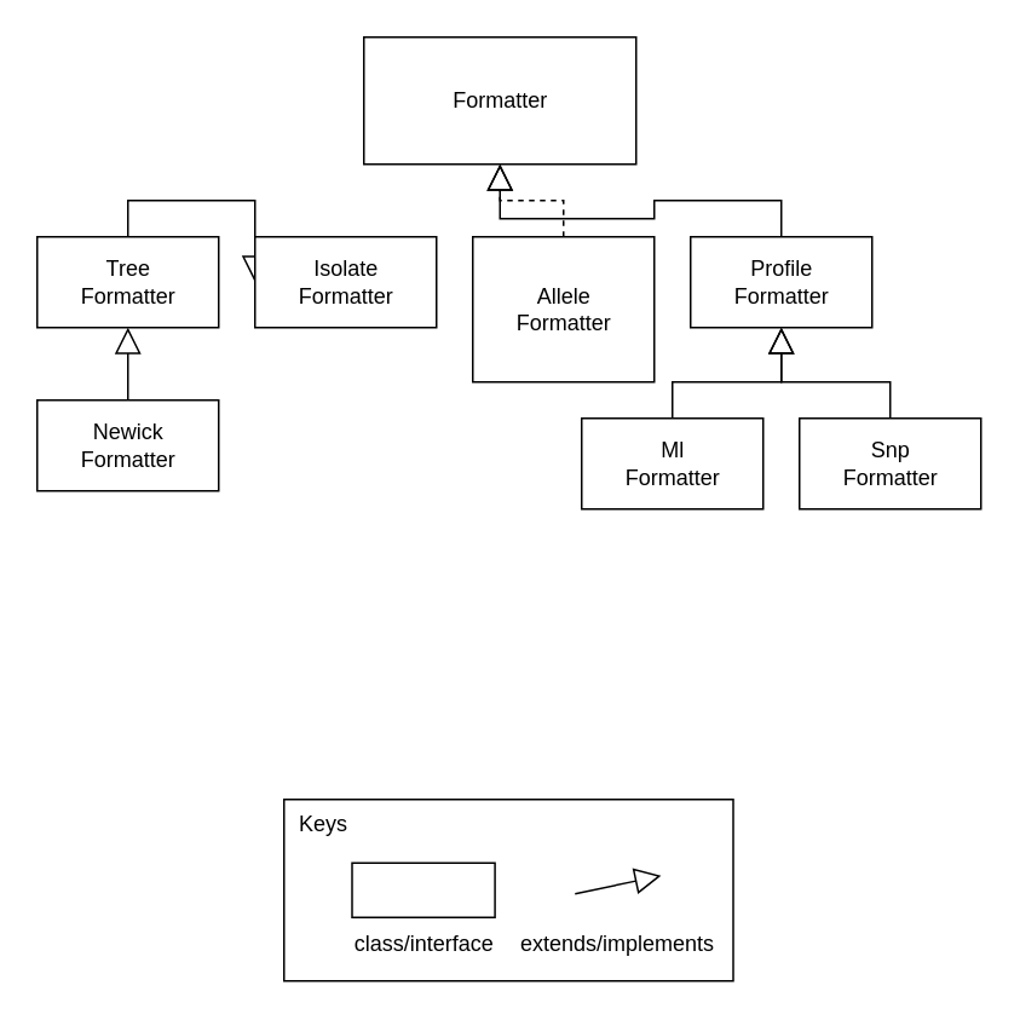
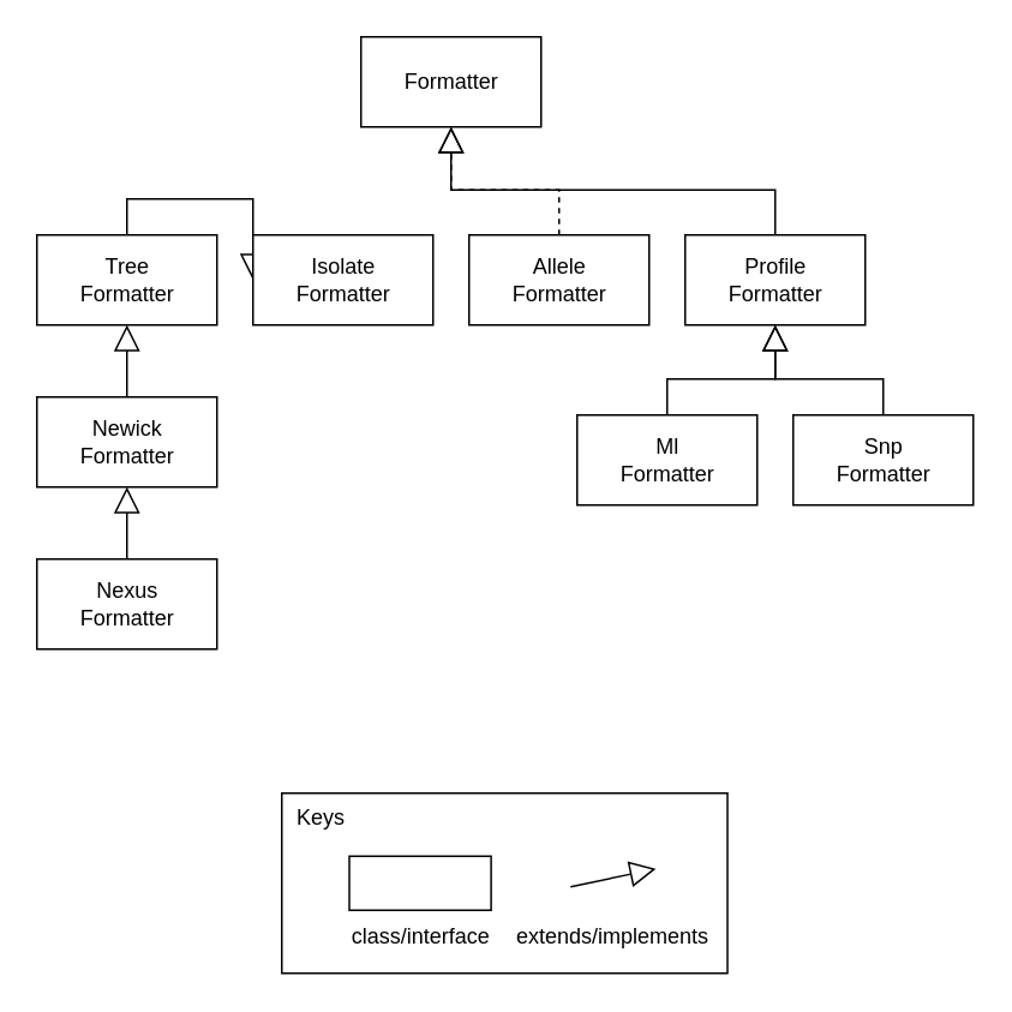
  <mxCell id="0" />
  <mxCell id="1" parent="0" />
- <mxCell id="2" value="Formatter" style="html=1;" parent="1" vertex="1"><mxGeometry x="200" y="20" width="150" height="70" as="geometry" /></mxCell>
+ <mxCell id="2" value="Formatter" style="html=1;" parent="1" vertex="1"><mxGeometry x="200" y="20" width="100" height="50" as="geometry" /></mxCell>
  <mxCell id="3" style="edgeStyle=orthogonalEdgeStyle;rounded=0;orthogonalLoop=1;jettySize=auto;html=1;exitX=0.5;exitY=0;exitDx=0;exitDy=0;endArrow=block;endFill=0;endSize=12;" parent="1" source="4" target="7" edge="1"><mxGeometry relative="1" as="geometry" /></mxCell>
  <mxCell id="4" value="Tree&lt;br&gt;Formatter" style="html=1;" parent="1" vertex="1"><mxGeometry x="20" y="130" width="100" height="50" as="geometry" /></mxCell>
  <mxCell id="5" style="edgeStyle=orthogonalEdgeStyle;rounded=0;orthogonalLoop=1;jettySize=auto;html=1;exitX=0.5;exitY=0;exitDx=0;exitDy=0;entryX=0.5;entryY=1;entryDx=0;entryDy=0;endArrow=block;endFill=0;endSize=12;" parent="1" source="6" target="2" edge="1"><mxGeometry relative="1" as="geometry" /></mxCell>
  <mxCell id="6" value="Profile&lt;br&gt;Formatter" style="html=1;" parent="1" vertex="1"><mxGeometry x="380" y="130" width="100" height="50" as="geometry" /></mxCell>
  <mxCell id="7" value="Isolate&lt;br&gt;Formatter" style="html=1;" parent="1" vertex="1"><mxGeometry x="140" y="130" width="100" height="50" as="geometry" /></mxCell>
  <mxCell id="8" style="edgeStyle=orthogonalEdgeStyle;rounded=0;orthogonalLoop=1;jettySize=auto;html=1;exitX=0.5;exitY=0;exitDx=0;exitDy=0;entryX=0.5;entryY=1;entryDx=0;entryDy=0;endArrow=block;endFill=0;endSize=12;dashed=1;" parent="1" source="9" target="2" edge="1"><mxGeometry relative="1" as="geometry" /></mxCell>
- <mxCell id="9" value="Allele&lt;br&gt;Formatter" style="html=1;" parent="1" vertex="1"><mxGeometry x="260" y="130" width="100" height="80" as="geometry" /></mxCell>
+ <mxCell id="9" value="Allele&lt;br&gt;Formatter" style="html=1;" parent="1" vertex="1"><mxGeometry x="260" y="130" width="100" height="50" as="geometry" /></mxCell>
  <mxCell id="10" style="edgeStyle=orthogonalEdgeStyle;rounded=0;orthogonalLoop=1;jettySize=auto;html=1;exitX=0.5;exitY=0;exitDx=0;exitDy=0;entryX=0.5;entryY=1;entryDx=0;entryDy=0;endArrow=block;endFill=0;endSize=12;" parent="1" source="11" target="4" edge="1"><mxGeometry relative="1" as="geometry" /></mxCell>
  <mxCell id="11" value="Newick&lt;br&gt;Formatter" style="html=1;" parent="1" vertex="1"><mxGeometry x="20" y="220" width="100" height="50" as="geometry" /></mxCell>
+ <mxCell id="12" style="edgeStyle=orthogonalEdgeStyle;rounded=0;orthogonalLoop=1;jettySize=auto;html=1;exitX=0.5;exitY=0;exitDx=0;exitDy=0;entryX=0.5;entryY=1;entryDx=0;entryDy=0;endArrow=block;endFill=0;endSize=12;" parent="1" source="13" target="11" edge="1"><mxGeometry relative="1" as="geometry" /></mxCell>
+ <mxCell id="13" value="Nexus&lt;br&gt;Formatter" style="html=1;" parent="1" vertex="1"><mxGeometry x="20" y="310" width="100" height="50" as="geometry" /></mxCell>
  <mxCell id="14" style="edgeStyle=orthogonalEdgeStyle;rounded=0;orthogonalLoop=1;jettySize=auto;html=1;exitX=0.5;exitY=0;exitDx=0;exitDy=0;entryX=0.5;entryY=1;entryDx=0;entryDy=0;endArrow=block;endFill=0;endSize=12;" parent="1" source="15" target="6" edge="1"><mxGeometry relative="1" as="geometry" /></mxCell>
  <mxCell id="15" value="Ml&lt;br&gt;Formatter" style="html=1;" parent="1" vertex="1"><mxGeometry x="320" y="230" width="100" height="50" as="geometry" /></mxCell>
  <mxCell id="16" style="edgeStyle=orthogonalEdgeStyle;rounded=0;orthogonalLoop=1;jettySize=auto;html=1;exitX=0.5;exitY=0;exitDx=0;exitDy=0;entryX=0.5;entryY=1;entryDx=0;entryDy=0;endArrow=block;endFill=0;endSize=12;" parent="1" source="17" target="6" edge="1"><mxGeometry relative="1" as="geometry" /></mxCell>
  <mxCell id="17" value="Snp&lt;br&gt;Formatter" style="html=1;" parent="1" vertex="1"><mxGeometry x="440" y="230" width="100" height="50" as="geometry" /></mxCell>
  <mxCell id="18" value="" style="group" vertex="1" connectable="0" parent="1"><mxGeometry x="156" y="440" width="247.5" height="100" as="geometry" /></mxCell>
  <mxCell id="19" value="&amp;nbsp; Keys" style="rounded=0;whiteSpace=wrap;html=1;align=left;verticalAlign=top;" vertex="1" parent="18"><mxGeometry width="247.5" height="100" as="geometry" /></mxCell>
  <mxCell id="20" value="" style="endArrow=block;html=1;exitX=1;exitY=0.5;exitDx=0;exitDy=0;startArrow=none;startFill=0;endFill=0;endSize=12;" edge="1" parent="18"><mxGeometry width="50" height="50" relative="1" as="geometry"><mxPoint x="160.348" y="52" as="sourcePoint" /><mxPoint x="207.742" y="42" as="targetPoint" /></mxGeometry></mxCell>
  <mxCell id="21" value="extends/implements" style="text;html=1;strokeColor=none;fillColor=none;align=center;verticalAlign=middle;whiteSpace=wrap;rounded=0;" vertex="1" parent="18"><mxGeometry x="139.021" y="70" width="89.521" height="20" as="geometry" /></mxCell>
  <mxCell id="22" value="class/interface" style="text;html=1;strokeColor=none;fillColor=none;align=center;verticalAlign=middle;whiteSpace=wrap;rounded=0;" vertex="1" parent="18"><mxGeometry x="45.526" y="70" width="62.665" height="20" as="geometry" /></mxCell>
  <mxCell id="23" value="" style="rounded=0;whiteSpace=wrap;html=1;" vertex="1" parent="18"><mxGeometry x="37.501" y="35" width="78.726" height="30" as="geometry" /></mxCell>
